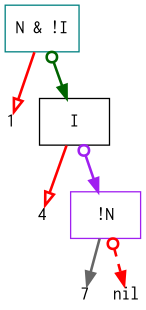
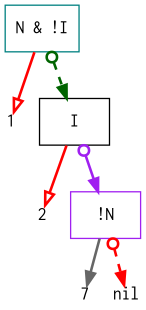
  digraph {
    node [color=black fontname=Courier fontsize=14 shape=plain]
    edge [arrowhead=normal color=red penwidth=2 style=solid]
    n1 [label=1]
    n2 [label=I shape=box]
-   n3 [color=purple label=4]
+   n3 [color=purple label=2]
    n4 [color=purple label="!N" shape=box]
    n5 [color=teal label=7]
    n6 [label=nil]
    n7 [color=teal label="N & !I" shape=box]
    subgraph sub_1 {
      rank=same
      n1
      n2
    }
    subgraph sub_2 {
      rank=same
      n3
      n4
    }
    subgraph sub_3 {
      rank=same
      n5
      n6
    }
    n2 -> n3 [arrowhead=onormal]
    n2 -> n4 [arrowtail=odot color=purple dir=both]
    n4 -> n5 [color=gray40]
    n4 -> n6 [arrowtail=odot dir=both style=dashed]
    n7 -> n1 [arrowhead=onormal]
-   n7 -> n2 [arrowtail=odot color=darkgreen dir=both]
+   n7 -> n2 [arrowtail=odot color=darkgreen dir=both style=dashed]
  }
